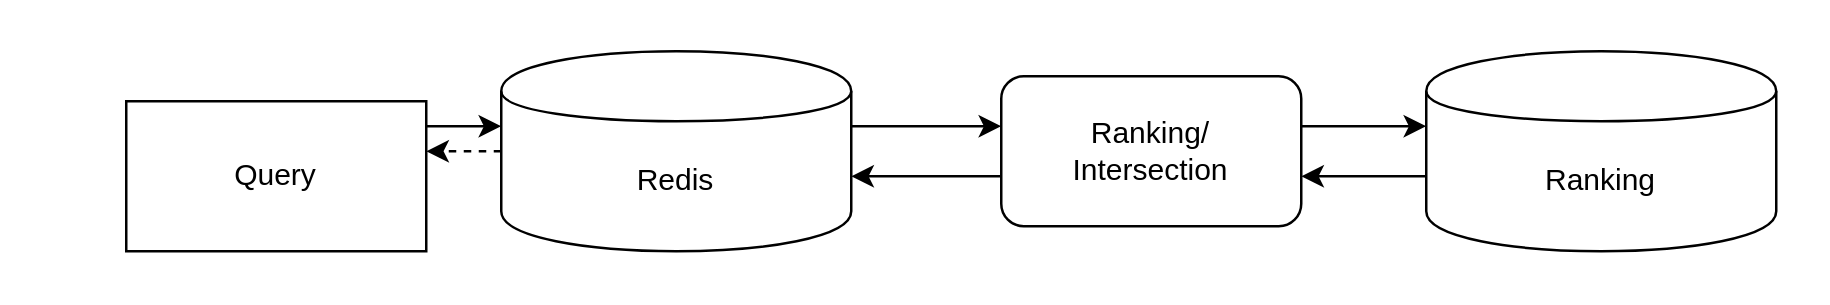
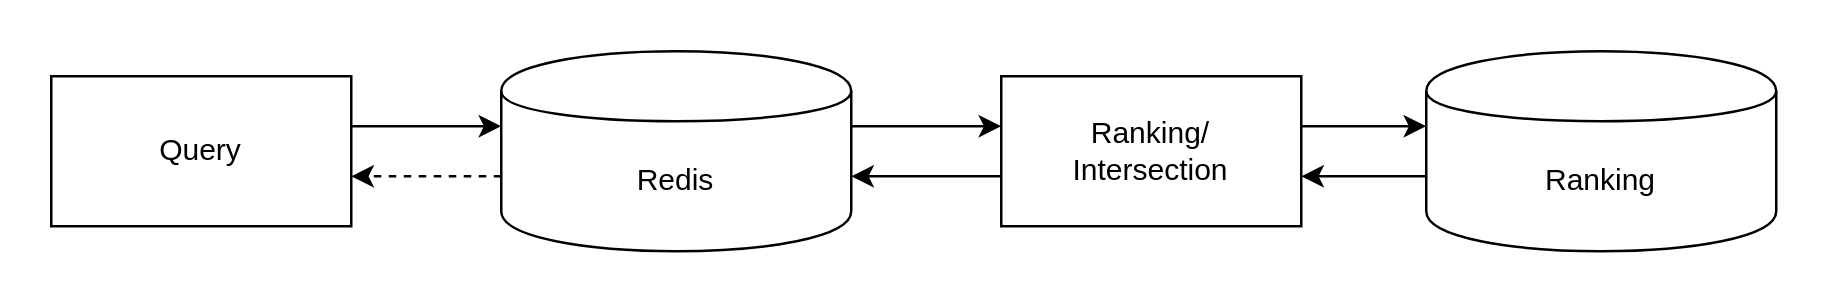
  <mxCell id="0" />
  <mxCell id="1" parent="0" />
  <mxCell id="2" value="" style="edgeStyle=orthogonalEdgeStyle;rounded=0;orthogonalLoop=1;jettySize=auto;html=1;" edge="1" parent="1" source="3" target="11"><mxGeometry relative="1" as="geometry"><Array as="points"><mxPoint x="550" y="70" /><mxPoint x="550" y="70" /></Array></mxGeometry></mxCell>
  <mxCell id="3" value="Ranking" style="shape=cylinder;whiteSpace=wrap;html=1;boundedLbl=1;backgroundOutline=1;" vertex="1" parent="1"><mxGeometry x="570" y="20" width="140" height="80" as="geometry" /></mxCell>
  <mxCell id="4" style="edgeStyle=orthogonalEdgeStyle;rounded=0;orthogonalLoop=1;jettySize=auto;html=1;dashed=1;" edge="1" parent="1" source="6" target="8"><mxGeometry relative="1" as="geometry"><Array as="points"><mxPoint x="160" y="70" /><mxPoint x="160" y="70" /></Array></mxGeometry></mxCell>
  <mxCell id="5" style="edgeStyle=orthogonalEdgeStyle;rounded=0;orthogonalLoop=1;jettySize=auto;html=1;" edge="1" parent="1" source="6" target="11"><mxGeometry relative="1" as="geometry"><Array as="points"><mxPoint x="370" y="50" /><mxPoint x="370" y="50" /></Array></mxGeometry></mxCell>
  <mxCell id="6" value="Redis" style="shape=cylinder;whiteSpace=wrap;html=1;boundedLbl=1;backgroundOutline=1;" vertex="1" parent="1"><mxGeometry x="200" y="20" width="140" height="80" as="geometry" /></mxCell>
  <mxCell id="7" style="edgeStyle=orthogonalEdgeStyle;rounded=0;orthogonalLoop=1;jettySize=auto;html=1;" edge="1" parent="1" source="8"><mxGeometry relative="1" as="geometry"><mxPoint x="200" y="50" as="targetPoint" /><Array as="points"><mxPoint x="200" y="50" /></Array></mxGeometry></mxCell>
- <mxCell id="8" value="Query" style="rounded=0;whiteSpace=wrap;html=1;" vertex="1" parent="1"><mxGeometry x="50" y="40" width="120" height="60" as="geometry" /></mxCell>
+ <mxCell id="8" value="Query" style="rounded=0;whiteSpace=wrap;html=1;" vertex="1" parent="1"><mxGeometry x="20" y="30" width="120" height="60" as="geometry" /></mxCell>
  <mxCell id="9" value="" style="edgeStyle=orthogonalEdgeStyle;rounded=0;orthogonalLoop=1;jettySize=auto;html=1;" edge="1" parent="1" source="11" target="6"><mxGeometry relative="1" as="geometry"><Array as="points"><mxPoint x="360" y="70" /><mxPoint x="360" y="70" /></Array></mxGeometry></mxCell>
  <mxCell id="10" value="" style="edgeStyle=orthogonalEdgeStyle;rounded=0;orthogonalLoop=1;jettySize=auto;html=1;" edge="1" parent="1" source="11" target="3"><mxGeometry relative="1" as="geometry"><Array as="points"><mxPoint x="550" y="50" /><mxPoint x="550" y="50" /></Array></mxGeometry></mxCell>
- <mxCell id="11" value="Ranking/&lt;br&gt;Intersection" style="whiteSpace=wrap;html=1;rounded=1;" vertex="1" parent="1"><mxGeometry x="400" y="30" width="120" height="60" as="geometry" /></mxCell>
+ <mxCell id="11" value="Ranking/&lt;br&gt;Intersection" style="rounded=0;whiteSpace=wrap;html=1;" vertex="1" parent="1"><mxGeometry x="400" y="30" width="120" height="60" as="geometry" /></mxCell>
